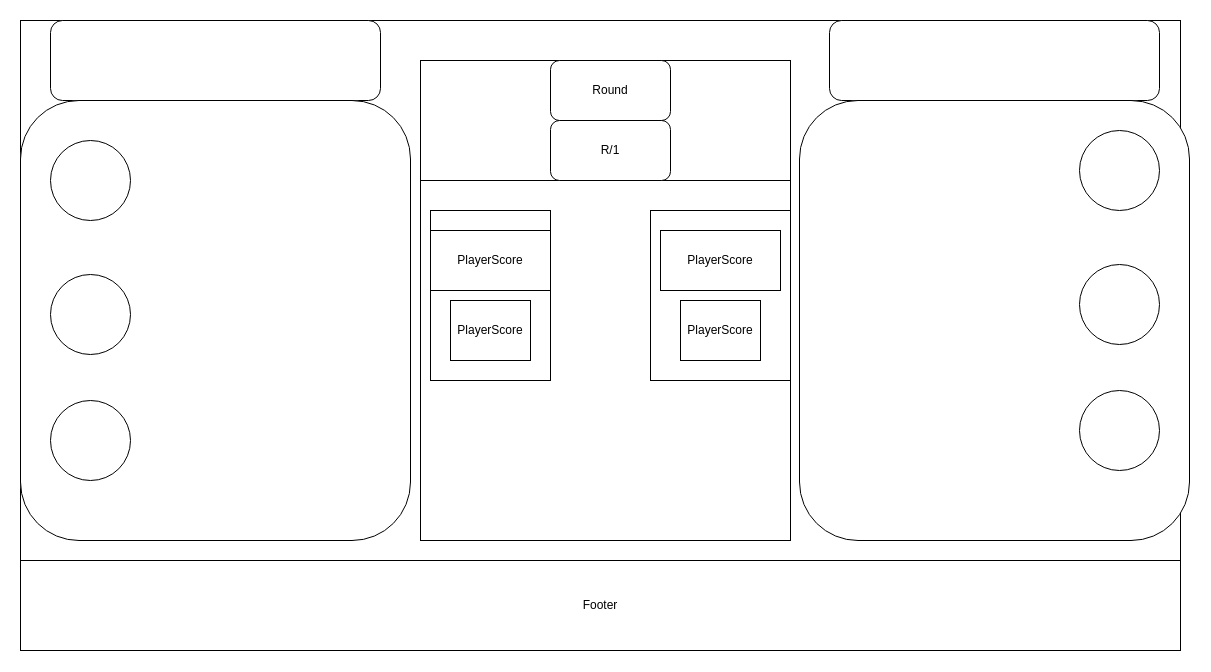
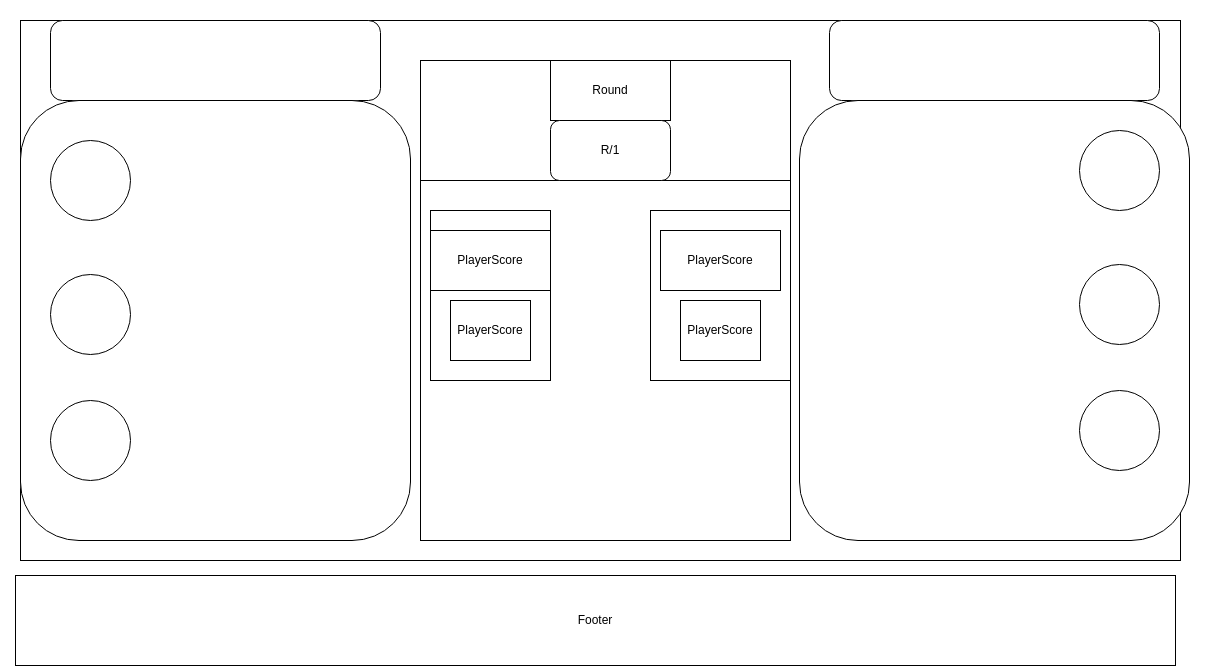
  <mxCell id="0" />
  <mxCell id="1" parent="0" />
  <mxCell id="2" value="" style="rounded=0;whiteSpace=wrap;html=1;" vertex="1" parent="1"><mxGeometry y="20" width="1160" height="540" as="geometry" x="20" /></mxCell>
  <mxCell id="3" value="" style="rounded=0;whiteSpace=wrap;html=1;" vertex="1" parent="1"><mxGeometry x="420" y="60" width="370" height="480" as="geometry" /></mxCell>
  <mxCell id="4" value="" style="rounded=0;whiteSpace=wrap;html=1;" vertex="1" parent="1"><mxGeometry x="650" y="210" width="140" height="170" as="geometry" /></mxCell>
  <mxCell id="5" value="" style="rounded=0;whiteSpace=wrap;html=1;" vertex="1" parent="1"><mxGeometry x="430" y="210" width="120" height="170" as="geometry" /></mxCell>
  <mxCell id="6" value="" style="rounded=1;whiteSpace=wrap;html=1;" vertex="1" parent="1"><mxGeometry x="50" y="20" width="330" height="80" as="geometry" /></mxCell>
  <mxCell id="7" value="" style="rounded=1;whiteSpace=wrap;html=1;" vertex="1" parent="1"><mxGeometry y="100" width="390" height="440" as="geometry" x="20" /></mxCell>
  <mxCell id="8" value="" style="rounded=1;whiteSpace=wrap;html=1;" vertex="1" parent="1"><mxGeometry x="829" y="20" width="330" height="80" as="geometry" /></mxCell>
  <mxCell id="9" value="" style="rounded=1;whiteSpace=wrap;html=1;" vertex="1" parent="1"><mxGeometry x="799" y="100" width="390" height="440" as="geometry" /></mxCell>
  <mxCell id="10" value="" style="ellipse;whiteSpace=wrap;html=1;aspect=fixed;" vertex="1" parent="1"><mxGeometry x="50" y="140" width="80" height="80" as="geometry" /></mxCell>
  <mxCell id="11" value="" style="ellipse;whiteSpace=wrap;html=1;aspect=fixed;" vertex="1" parent="1"><mxGeometry x="50" y="274" width="80" height="80" as="geometry" /></mxCell>
  <mxCell id="12" value="" style="ellipse;whiteSpace=wrap;html=1;aspect=fixed;" vertex="1" parent="1"><mxGeometry x="50" y="400" width="80" height="80" as="geometry" /></mxCell>
  <mxCell id="13" value="" style="ellipse;whiteSpace=wrap;html=1;aspect=fixed;" vertex="1" parent="1"><mxGeometry x="1079" y="130" width="80" height="80" as="geometry" /></mxCell>
  <mxCell id="14" value="" style="ellipse;whiteSpace=wrap;html=1;aspect=fixed;" vertex="1" parent="1"><mxGeometry x="1079" y="264" width="80" height="80" as="geometry" /></mxCell>
  <mxCell id="15" value="" style="ellipse;whiteSpace=wrap;html=1;aspect=fixed;" vertex="1" parent="1"><mxGeometry x="1079" y="390" width="80" height="80" as="geometry" /></mxCell>
  <mxCell id="16" value="" style="rounded=0;whiteSpace=wrap;html=1;align=center;" vertex="1" parent="1"><mxGeometry x="420" y="60" width="370" height="120" as="geometry" /></mxCell>
- <mxCell id="17" value="Round" style="rounded=1;whiteSpace=wrap;html=1;" vertex="1" parent="1"><mxGeometry x="550" y="60" width="120" height="60" as="geometry" /></mxCell>
+ <mxCell id="17" value="Round" style="whiteSpace=wrap;html=1;rounded=0;" vertex="1" parent="1"><mxGeometry x="550" y="60" width="120" height="60" as="geometry" /></mxCell>
  <mxCell id="18" value="R/1" style="rounded=1;whiteSpace=wrap;html=1;" vertex="1" parent="1"><mxGeometry x="550" y="120" width="120" height="60" as="geometry" /></mxCell>
  <mxCell id="19" value="PlayerScore" style="rounded=0;whiteSpace=wrap;html=1;" vertex="1" parent="1"><mxGeometry x="430" y="230" width="120" height="60" as="geometry" /></mxCell>
  <mxCell id="20" value="PlayerScore" style="rounded=0;whiteSpace=wrap;html=1;" vertex="1" parent="1"><mxGeometry x="660" y="230" width="120" height="60" as="geometry" /></mxCell>
  <mxCell id="21" value="PlayerScore" style="rounded=0;whiteSpace=wrap;html=1;" vertex="1" parent="1"><mxGeometry x="450" y="300" width="80" height="60" as="geometry" /></mxCell>
  <mxCell id="22" value="PlayerScore" style="rounded=0;whiteSpace=wrap;html=1;" vertex="1" parent="1"><mxGeometry x="680" y="300" width="80" height="60" as="geometry" /></mxCell>
- <mxCell id="23" value="Footer" style="rounded=0;whiteSpace=wrap;html=1;" vertex="1" parent="1"><mxGeometry y="560" width="1160" height="90" as="geometry" x="20" /></mxCell>
+ <mxCell id="23" value="Footer" style="rounded=0;whiteSpace=wrap;html=1;" vertex="1" parent="1"><mxGeometry x="15" y="575" width="1160" height="90" as="geometry" /></mxCell>
